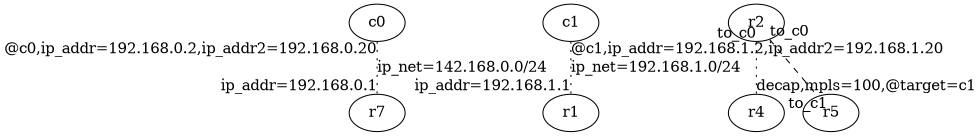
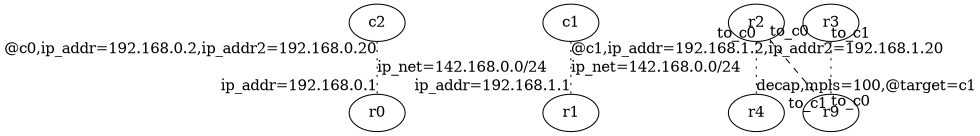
  digraph {
    edge [dir=none style=dotted taillabel=to_c0]
-   c0
-   r0 [label=r7]
+   c0 [label=c2]
+   r0
    c1
    r1
    r2
    r4
-   r5
+   r5 [label=r9]
+   r3
    c0 -> r0 [headlabel="ip_addr=192.168.0.1" label="ip_net=142.168.0.0/24" taillabel="@c0,ip_addr=192.168.0.2,ip_addr2=192.168.0.20"]
-   c1 -> r1 [headlabel="ip_addr=192.168.1.1" label="ip_net=192.168.1.0/24" taillabel="@c1,ip_addr=192.168.1.2,ip_addr2=192.168.1.20"]
+   c1 -> r1 [headlabel="ip_addr=192.168.1.1" label="ip_net=142.168.0.0/24" taillabel="@c1,ip_addr=192.168.1.2,ip_addr2=192.168.1.20"]
    r2 -> r4 [headlabel="decap,mpls=100,@target=c1"]
    r2 -> r5 [headlabel=to_c1 style=dashed]
+   r3 -> r5 [headlabel=to_c0 taillabel=to_c1]
  }
